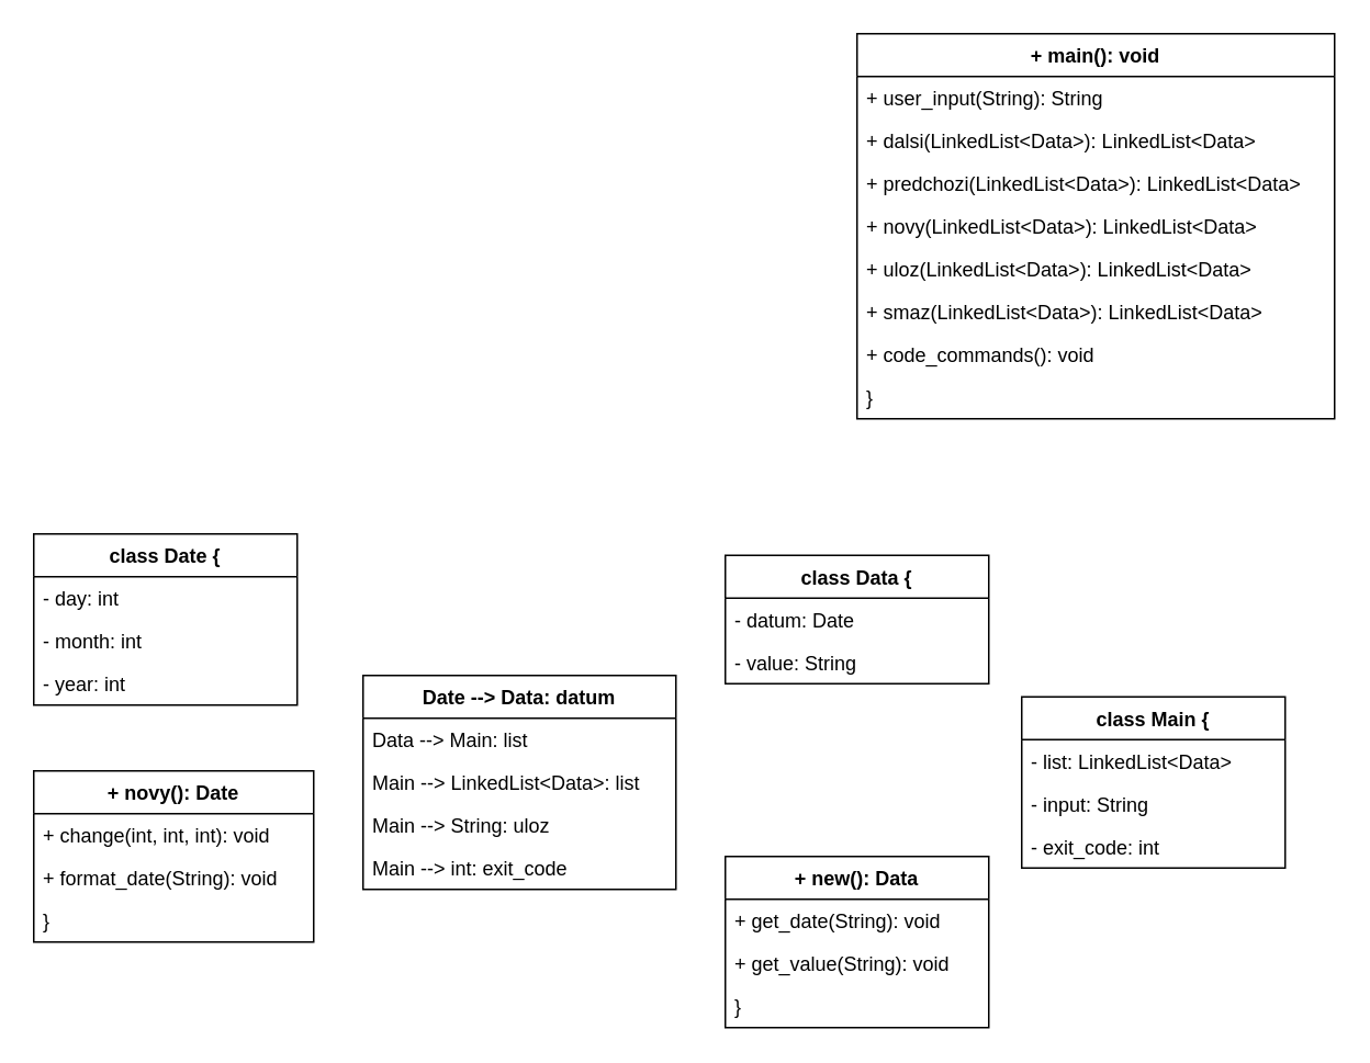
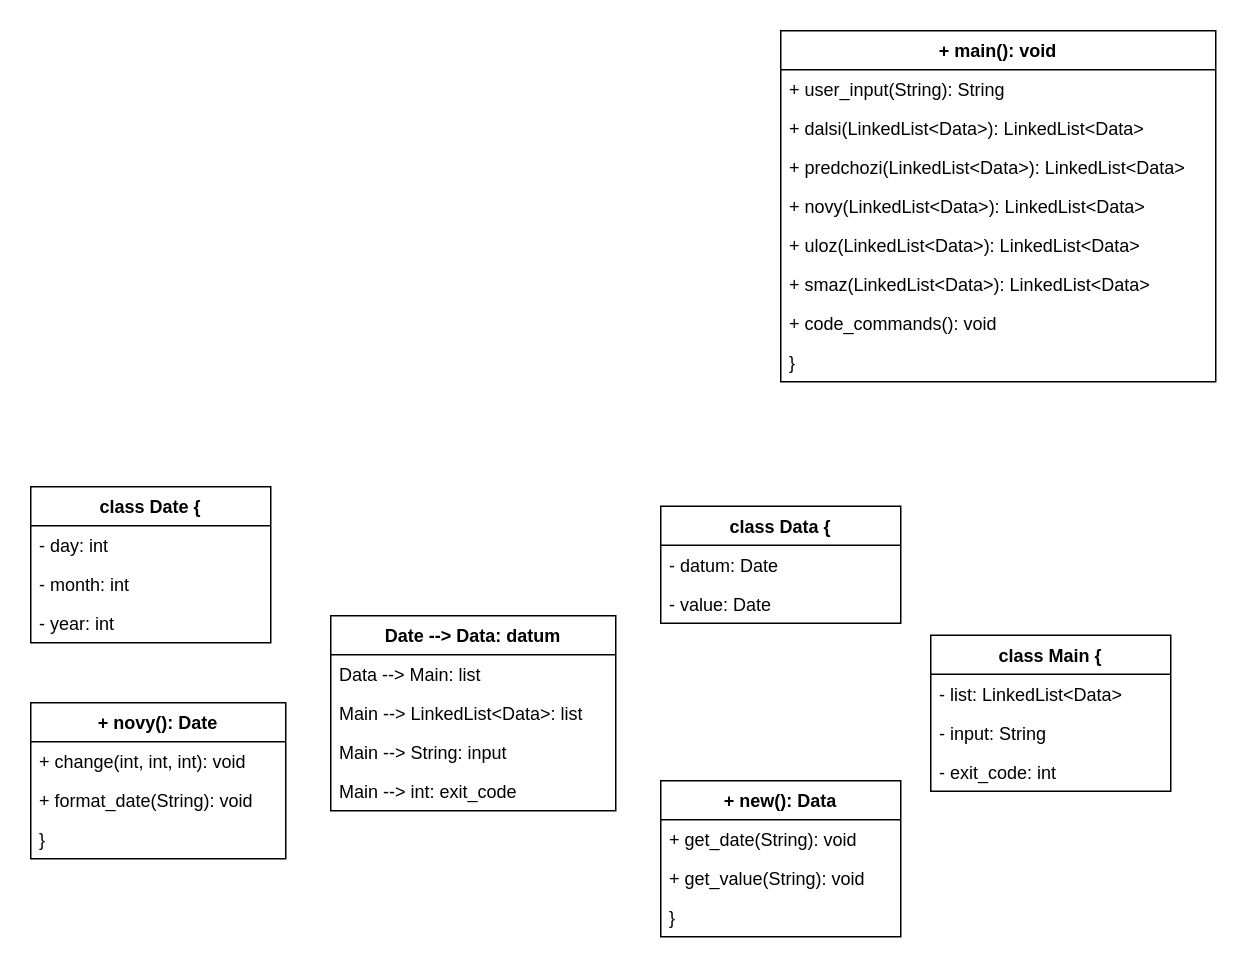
  <mxCell id="0" />
  <mxCell id="1" parent="0" />
  <mxCell id="2" value="class Date {" style="swimlane;fontStyle=1;childLayout=stackLayout;horizontal=1;startSize=26;horizontalStack=0;resizeParent=1;resizeParentMax=0;resizeLast=0;collapsible=1;marginBottom=0;" vertex="1" parent="1"><mxGeometry x="20" y="324" width="160" height="104" as="geometry" /></mxCell>
  <mxCell id="3" value="- day: int" style="text;strokeColor=none;fillColor=none;align=left;verticalAlign=top;spacingLeft=4;spacingRight=4;overflow=hidden;rotatable=0;points=[[0,0.5],[1,0.5]];portConstraint=eastwest;" vertex="1" parent="2"><mxGeometry y="26" width="160" height="26" as="geometry" /></mxCell>
  <mxCell id="4" value="- month: int" style="text;strokeColor=none;fillColor=none;align=left;verticalAlign=top;spacingLeft=4;spacingRight=4;overflow=hidden;rotatable=0;points=[[0,0.5],[1,0.5]];portConstraint=eastwest;" vertex="1" parent="2"><mxGeometry y="52" width="160" height="26" as="geometry" /></mxCell>
  <mxCell id="5" value="- year: int" style="text;strokeColor=none;fillColor=none;align=left;verticalAlign=top;spacingLeft=4;spacingRight=4;overflow=hidden;rotatable=0;points=[[0,0.5],[1,0.5]];portConstraint=eastwest;" vertex="1" parent="2"><mxGeometry y="78" width="160" height="26" as="geometry" /></mxCell>
  <mxCell id="6" value="+ novy(): Date" style="swimlane;fontStyle=1;childLayout=stackLayout;horizontal=1;startSize=26;horizontalStack=0;resizeParent=1;resizeParentMax=0;resizeLast=0;collapsible=1;marginBottom=0;" vertex="1" parent="1"><mxGeometry x="20" y="468" width="170" height="104" as="geometry" /></mxCell>
  <mxCell id="7" value="+ change(int, int, int): void" style="text;strokeColor=none;fillColor=none;align=left;verticalAlign=top;spacingLeft=4;spacingRight=4;overflow=hidden;rotatable=0;points=[[0,0.5],[1,0.5]];portConstraint=eastwest;" vertex="1" parent="6"><mxGeometry y="26" width="170" height="26" as="geometry" /></mxCell>
  <mxCell id="8" value="+ format_date(String): void" style="text;strokeColor=none;fillColor=none;align=left;verticalAlign=top;spacingLeft=4;spacingRight=4;overflow=hidden;rotatable=0;points=[[0,0.5],[1,0.5]];portConstraint=eastwest;" vertex="1" parent="6"><mxGeometry y="52" width="170" height="26" as="geometry" /></mxCell>
  <mxCell id="9" value="}" style="text;strokeColor=none;fillColor=none;align=left;verticalAlign=top;spacingLeft=4;spacingRight=4;overflow=hidden;rotatable=0;points=[[0,0.5],[1,0.5]];portConstraint=eastwest;" vertex="1" parent="6"><mxGeometry y="78" width="170" height="26" as="geometry" /></mxCell>
  <mxCell id="10" value="class Data {" style="swimlane;fontStyle=1;childLayout=stackLayout;horizontal=1;startSize=26;horizontalStack=0;resizeParent=1;resizeParentMax=0;resizeLast=0;collapsible=1;marginBottom=0;" vertex="1" parent="1"><mxGeometry x="440" y="337" width="160" height="78" as="geometry" /></mxCell>
  <mxCell id="11" value="- datum: Date" style="text;strokeColor=none;fillColor=none;align=left;verticalAlign=top;spacingLeft=4;spacingRight=4;overflow=hidden;rotatable=0;points=[[0,0.5],[1,0.5]];portConstraint=eastwest;" vertex="1" parent="10"><mxGeometry y="26" width="160" height="26" as="geometry" /></mxCell>
- <mxCell id="12" value="- value: String" style="text;strokeColor=none;fillColor=none;align=left;verticalAlign=top;spacingLeft=4;spacingRight=4;overflow=hidden;rotatable=0;points=[[0,0.5],[1,0.5]];portConstraint=eastwest;" vertex="1" parent="10"><mxGeometry y="52" width="160" height="26" as="geometry" /></mxCell>
+ <mxCell id="12" value="- value: Date" style="text;strokeColor=none;fillColor=none;align=left;verticalAlign=top;spacingLeft=4;spacingRight=4;overflow=hidden;rotatable=0;points=[[0,0.5],[1,0.5]];portConstraint=eastwest;" vertex="1" parent="10"><mxGeometry y="52" width="160" height="26" as="geometry" /></mxCell>
  <mxCell id="13" value="+ new(): Data" style="swimlane;fontStyle=1;childLayout=stackLayout;horizontal=1;startSize=26;horizontalStack=0;resizeParent=1;resizeParentMax=0;resizeLast=0;collapsible=1;marginBottom=0;" vertex="1" parent="1"><mxGeometry x="440" y="520" width="160" height="104" as="geometry" /></mxCell>
  <mxCell id="14" value="+ get_date(String): void" style="text;strokeColor=none;fillColor=none;align=left;verticalAlign=top;spacingLeft=4;spacingRight=4;overflow=hidden;rotatable=0;points=[[0,0.5],[1,0.5]];portConstraint=eastwest;" vertex="1" parent="13"><mxGeometry y="26" width="160" height="26" as="geometry" /></mxCell>
  <mxCell id="15" value="+ get_value(String): void" style="text;strokeColor=none;fillColor=none;align=left;verticalAlign=top;spacingLeft=4;spacingRight=4;overflow=hidden;rotatable=0;points=[[0,0.5],[1,0.5]];portConstraint=eastwest;" vertex="1" parent="13"><mxGeometry y="52" width="160" height="26" as="geometry" /></mxCell>
  <mxCell id="16" value="}" style="text;strokeColor=none;fillColor=none;align=left;verticalAlign=top;spacingLeft=4;spacingRight=4;overflow=hidden;rotatable=0;points=[[0,0.5],[1,0.5]];portConstraint=eastwest;" vertex="1" parent="13"><mxGeometry y="78" width="160" height="26" as="geometry" /></mxCell>
  <mxCell id="17" value="class Main {" style="swimlane;fontStyle=1;childLayout=stackLayout;horizontal=1;startSize=26;horizontalStack=0;resizeParent=1;resizeParentMax=0;resizeLast=0;collapsible=1;marginBottom=0;" vertex="1" parent="1"><mxGeometry x="620" y="423" width="160" height="104" as="geometry" /></mxCell>
  <mxCell id="18" value="- list: LinkedList&lt;Data&gt;" style="text;strokeColor=none;fillColor=none;align=left;verticalAlign=top;spacingLeft=4;spacingRight=4;overflow=hidden;rotatable=0;points=[[0,0.5],[1,0.5]];portConstraint=eastwest;" vertex="1" parent="17"><mxGeometry y="26" width="160" height="26" as="geometry" /></mxCell>
  <mxCell id="19" value="- input: String" style="text;strokeColor=none;fillColor=none;align=left;verticalAlign=top;spacingLeft=4;spacingRight=4;overflow=hidden;rotatable=0;points=[[0,0.5],[1,0.5]];portConstraint=eastwest;" vertex="1" parent="17"><mxGeometry y="52" width="160" height="26" as="geometry" /></mxCell>
  <mxCell id="20" value="- exit_code: int" style="text;strokeColor=none;fillColor=none;align=left;verticalAlign=top;spacingLeft=4;spacingRight=4;overflow=hidden;rotatable=0;points=[[0,0.5],[1,0.5]];portConstraint=eastwest;" vertex="1" parent="17"><mxGeometry y="78" width="160" height="26" as="geometry" /></mxCell>
  <mxCell id="21" value="+ main(): void" style="swimlane;fontStyle=1;childLayout=stackLayout;horizontal=1;startSize=26;horizontalStack=0;resizeParent=1;resizeParentMax=0;resizeLast=0;collapsible=1;marginBottom=0;" vertex="1" parent="1"><mxGeometry x="520" y="20" width="290" height="234" as="geometry" /></mxCell>
  <mxCell id="22" value="+ user_input(String): String" style="text;strokeColor=none;fillColor=none;align=left;verticalAlign=top;spacingLeft=4;spacingRight=4;overflow=hidden;rotatable=0;points=[[0,0.5],[1,0.5]];portConstraint=eastwest;" vertex="1" parent="21"><mxGeometry y="26" width="290" height="26" as="geometry" /></mxCell>
  <mxCell id="23" value="+ dalsi(LinkedList&lt;Data&gt;): LinkedList&lt;Data&gt;" style="text;strokeColor=none;fillColor=none;align=left;verticalAlign=top;spacingLeft=4;spacingRight=4;overflow=hidden;rotatable=0;points=[[0,0.5],[1,0.5]];portConstraint=eastwest;" vertex="1" parent="21"><mxGeometry y="52" width="290" height="26" as="geometry" /></mxCell>
  <mxCell id="24" value="+ predchozi(LinkedList&lt;Data&gt;): LinkedList&lt;Data&gt;" style="text;strokeColor=none;fillColor=none;align=left;verticalAlign=top;spacingLeft=4;spacingRight=4;overflow=hidden;rotatable=0;points=[[0,0.5],[1,0.5]];portConstraint=eastwest;" vertex="1" parent="21"><mxGeometry y="78" width="290" height="26" as="geometry" /></mxCell>
  <mxCell id="25" value="+ novy(LinkedList&lt;Data&gt;): LinkedList&lt;Data&gt;" style="text;strokeColor=none;fillColor=none;align=left;verticalAlign=top;spacingLeft=4;spacingRight=4;overflow=hidden;rotatable=0;points=[[0,0.5],[1,0.5]];portConstraint=eastwest;" vertex="1" parent="21"><mxGeometry y="104" width="290" height="26" as="geometry" /></mxCell>
  <mxCell id="26" value="+ uloz(LinkedList&lt;Data&gt;): LinkedList&lt;Data&gt;" style="text;strokeColor=none;fillColor=none;align=left;verticalAlign=top;spacingLeft=4;spacingRight=4;overflow=hidden;rotatable=0;points=[[0,0.5],[1,0.5]];portConstraint=eastwest;" vertex="1" parent="21"><mxGeometry y="130" width="290" height="26" as="geometry" /></mxCell>
  <mxCell id="27" value="+ smaz(LinkedList&lt;Data&gt;): LinkedList&lt;Data&gt;" style="text;strokeColor=none;fillColor=none;align=left;verticalAlign=top;spacingLeft=4;spacingRight=4;overflow=hidden;rotatable=0;points=[[0,0.5],[1,0.5]];portConstraint=eastwest;" vertex="1" parent="21"><mxGeometry y="156" width="290" height="26" as="geometry" /></mxCell>
  <mxCell id="28" value="+ code_commands(): void" style="text;strokeColor=none;fillColor=none;align=left;verticalAlign=top;spacingLeft=4;spacingRight=4;overflow=hidden;rotatable=0;points=[[0,0.5],[1,0.5]];portConstraint=eastwest;" vertex="1" parent="21"><mxGeometry y="182" width="290" height="26" as="geometry" /></mxCell>
  <mxCell id="29" value="}" style="text;strokeColor=none;fillColor=none;align=left;verticalAlign=top;spacingLeft=4;spacingRight=4;overflow=hidden;rotatable=0;points=[[0,0.5],[1,0.5]];portConstraint=eastwest;" vertex="1" parent="21"><mxGeometry y="208" width="290" height="26" as="geometry" /></mxCell>
  <mxCell id="30" value="Date --&gt; Data: datum" style="swimlane;fontStyle=1;childLayout=stackLayout;horizontal=1;startSize=26;horizontalStack=0;resizeParent=1;resizeParentMax=0;resizeLast=0;collapsible=1;marginBottom=0;" vertex="1" parent="1"><mxGeometry x="220" y="410" width="190" height="130" as="geometry" /></mxCell>
  <mxCell id="31" value="Data --&gt; Main: list" style="text;strokeColor=none;fillColor=none;align=left;verticalAlign=top;spacingLeft=4;spacingRight=4;overflow=hidden;rotatable=0;points=[[0,0.5],[1,0.5]];portConstraint=eastwest;" vertex="1" parent="30"><mxGeometry y="26" width="190" height="26" as="geometry" /></mxCell>
  <mxCell id="32" value="Main --&gt; LinkedList&lt;Data&gt;: list" style="text;strokeColor=none;fillColor=none;align=left;verticalAlign=top;spacingLeft=4;spacingRight=4;overflow=hidden;rotatable=0;points=[[0,0.5],[1,0.5]];portConstraint=eastwest;" vertex="1" parent="30"><mxGeometry y="52" width="190" height="26" as="geometry" /></mxCell>
- <mxCell id="33" value="Main --&gt; String: uloz" style="text;strokeColor=none;fillColor=none;align=left;verticalAlign=top;spacingLeft=4;spacingRight=4;overflow=hidden;rotatable=0;points=[[0,0.5],[1,0.5]];portConstraint=eastwest;" vertex="1" parent="30"><mxGeometry y="78" width="190" height="26" as="geometry" /></mxCell>
+ <mxCell id="33" value="Main --&gt; String: input" style="text;strokeColor=none;fillColor=none;align=left;verticalAlign=top;spacingLeft=4;spacingRight=4;overflow=hidden;rotatable=0;points=[[0,0.5],[1,0.5]];portConstraint=eastwest;" vertex="1" parent="30"><mxGeometry y="78" width="190" height="26" as="geometry" /></mxCell>
  <mxCell id="34" value="Main --&gt; int: exit_code" style="text;strokeColor=none;fillColor=none;align=left;verticalAlign=top;spacingLeft=4;spacingRight=4;overflow=hidden;rotatable=0;points=[[0,0.5],[1,0.5]];portConstraint=eastwest;" vertex="1" parent="30"><mxGeometry y="104" width="190" height="26" as="geometry" /></mxCell>
